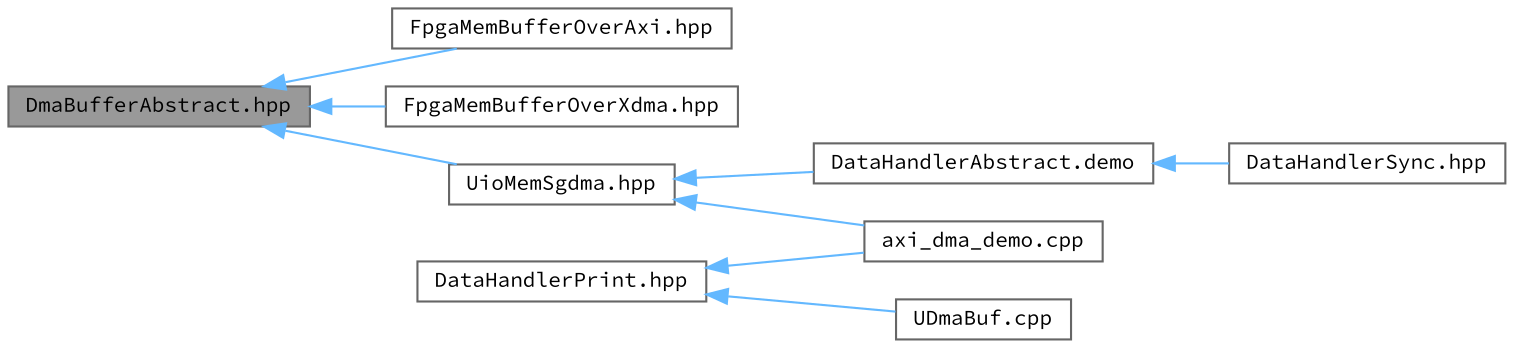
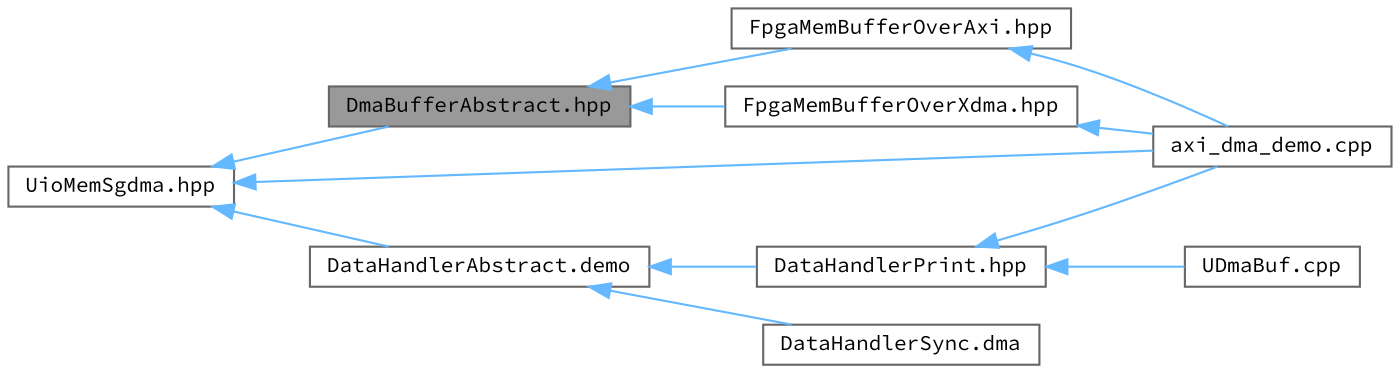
  digraph {
    fontname="Source Code Pro"
    rankdir=LR
    node [color=grey40 fillcolor=white fontname="Source Code Pro" fontsize=10 shape=box style=filled]
    edge [color=steelblue1 dir=back fontname="Source Code Pro" fontsize=10 labelfontname=Helvetica labelfontsize=10 style=solid]
    n1 [color=gray40 fillcolor=grey60 fontcolor=black height=0.2 label="DmaBufferAbstract.hpp" width=0.4]
    n2 [height=0.2 label="FpgaMemBufferOverAxi.hpp" width=0.4]
    n3 [height=0.2 label="FpgaMemBufferOverXdma.hpp" width=0.4]
    n4 [height=0.2 label="UioMemSgdma.hpp" width=0.4]
    n5 [height=0.2 label="axi_dma_demo.cpp" width=0.4]
    n6 [height=0.2 label="DataHandlerAbstract.demo" width=0.4]
    n7 [height=0.2 label="DataHandlerPrint.hpp" width=0.4]
-   n8 [height=0.2 label="DataHandlerSync.hpp" width=0.4]
+   n8 [height=0.2 label="DataHandlerSync.dma" width=0.4]
    n9 [height=0.2 label="UDmaBuf.cpp" width=0.4]
    n1 -> n2
    n1 -> n3
-   n1 -> n4
+   n4 -> n1
+   n2 -> n5
+   n3 -> n5
    n4 -> n5
    n4 -> n6
+   n6 -> n7
    n6 -> n8
    n7 -> n5
    n7 -> n9
  }
